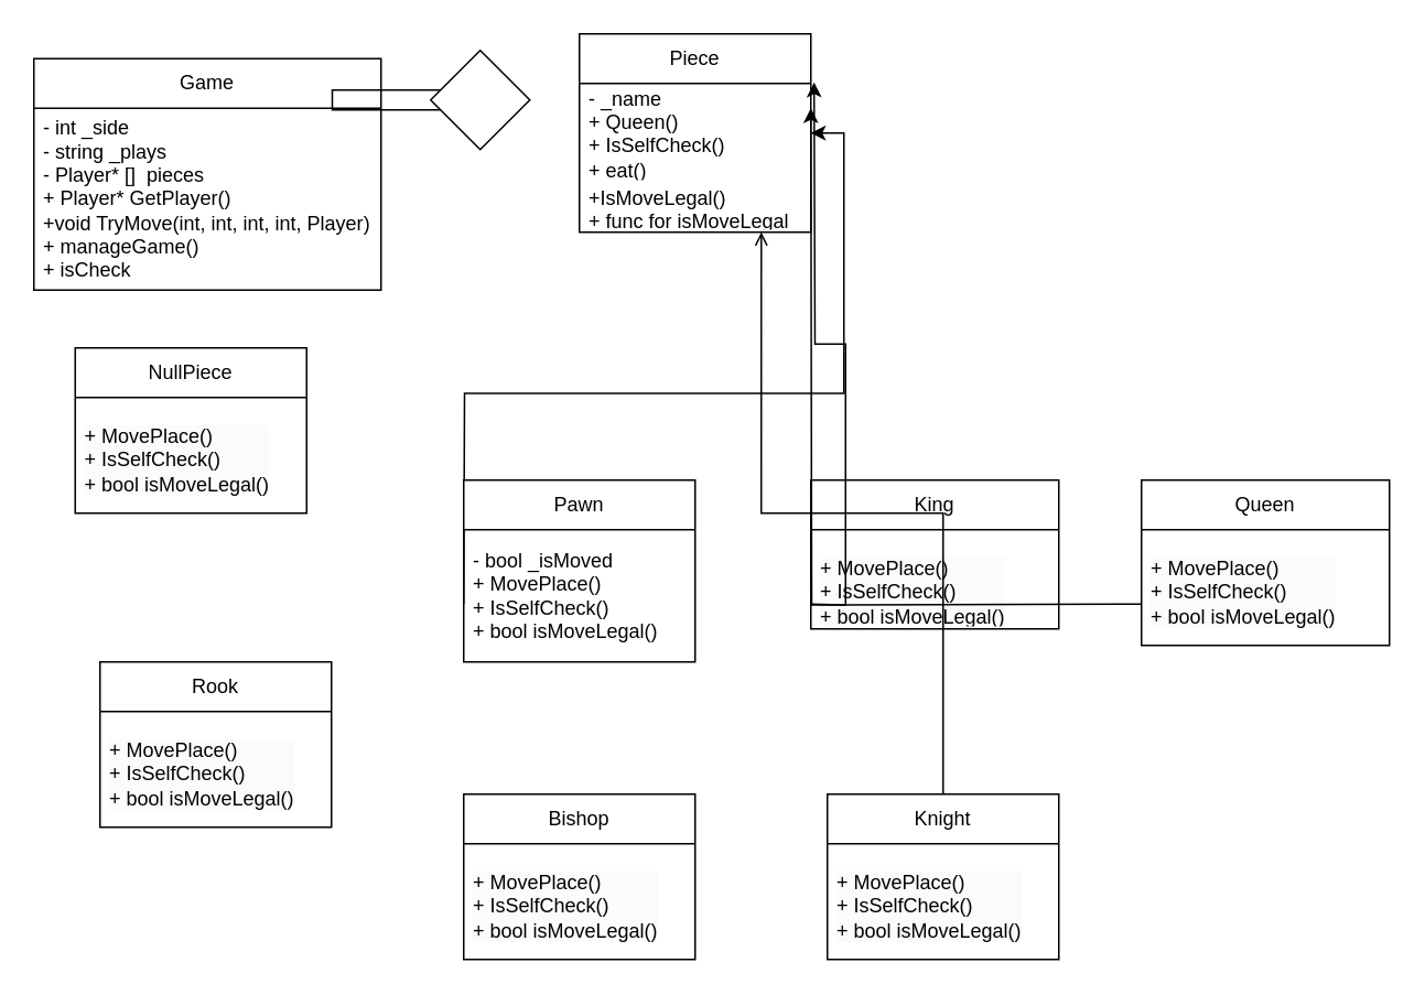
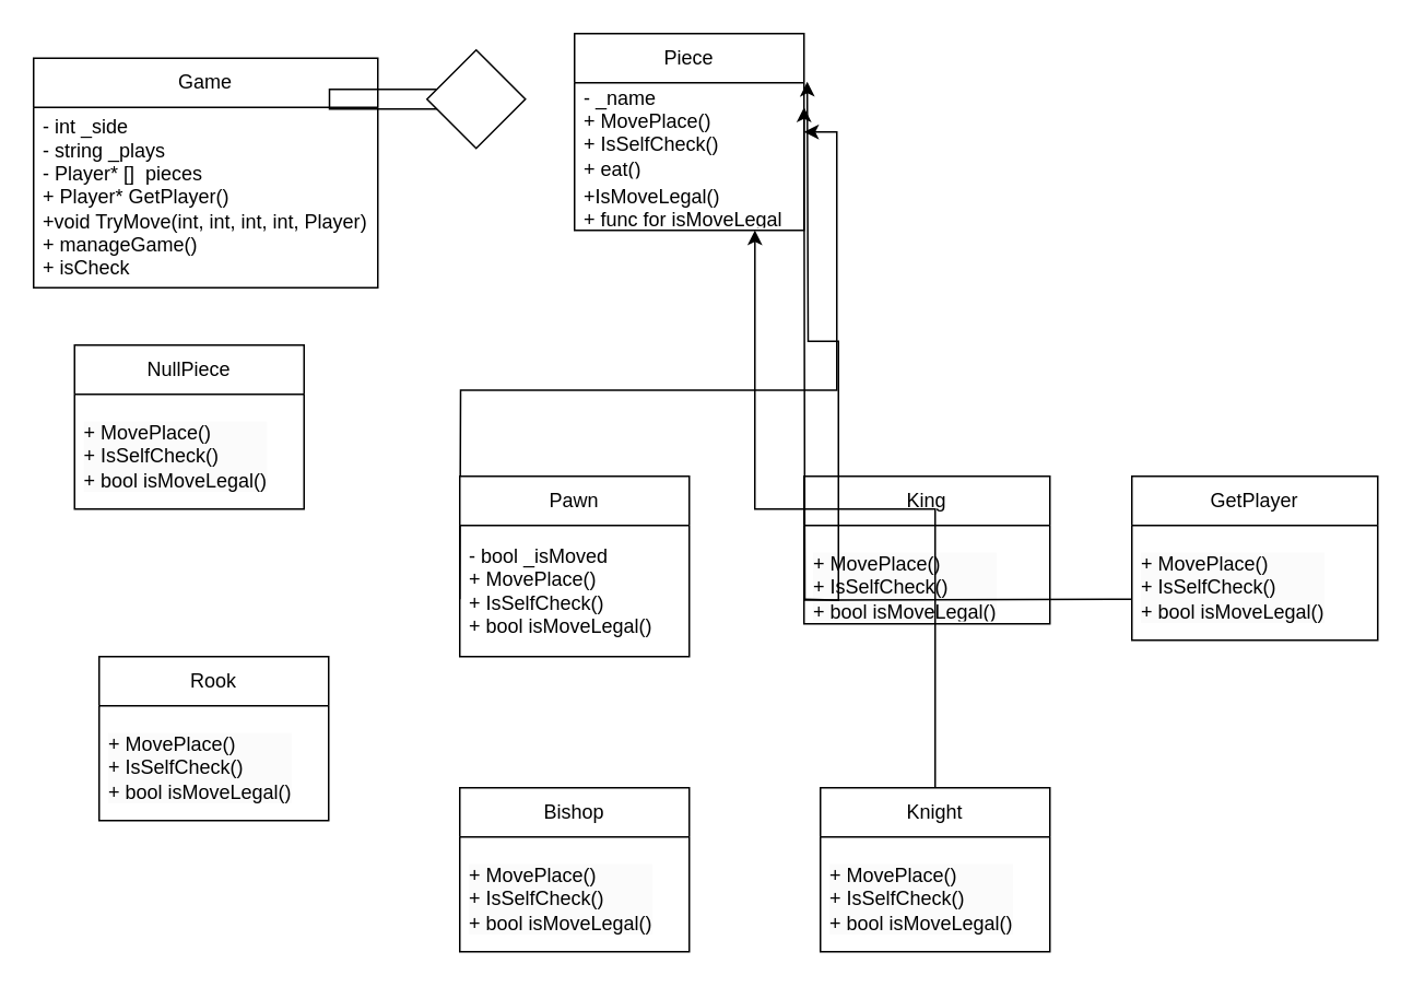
  <mxCell id="0" />
  <mxCell id="1" parent="0" />
  <mxCell id="2" value="Piece" style="swimlane;fontStyle=0;childLayout=stackLayout;horizontal=1;startSize=30;horizontalStack=0;resizeParent=1;resizeParentMax=0;resizeLast=0;collapsible=1;marginBottom=0;whiteSpace=wrap;html=1;" vertex="1" parent="1"><mxGeometry x="350" y="20" width="140" height="120" as="geometry" /></mxCell>
- <mxCell id="3" value="&lt;div&gt;- _name&lt;/div&gt;+ Queen()&lt;div&gt;+ IsSelfCheck()&lt;/div&gt;&lt;div&gt;+ eat()&lt;/div&gt;" style="text;strokeColor=none;fillColor=none;align=left;verticalAlign=middle;spacingLeft=4;spacingRight=4;overflow=hidden;points=[[0,0.5],[1,0.5]];portConstraint=eastwest;rotatable=0;whiteSpace=wrap;html=1;" vertex="1" parent="2"><mxGeometry y="30" width="140" height="60" as="geometry" /></mxCell>
+ <mxCell id="3" value="&lt;div&gt;- _name&lt;/div&gt;+ MovePlace()&lt;div&gt;+ IsSelfCheck()&lt;/div&gt;&lt;div&gt;+ eat()&lt;/div&gt;" style="text;strokeColor=none;fillColor=none;align=left;verticalAlign=middle;spacingLeft=4;spacingRight=4;overflow=hidden;points=[[0,0.5],[1,0.5]];portConstraint=eastwest;rotatable=0;whiteSpace=wrap;html=1;" vertex="1" parent="2"><mxGeometry y="30" width="140" height="60" as="geometry" /></mxCell>
  <mxCell id="4" value="+IsMoveLegal()&lt;div&gt;+ func for isMoveLegal&lt;/div&gt;" style="text;strokeColor=none;fillColor=none;align=left;verticalAlign=middle;spacingLeft=4;spacingRight=4;overflow=hidden;points=[[0,0.5],[1,0.5]];portConstraint=eastwest;rotatable=0;whiteSpace=wrap;html=1;" vertex="1" parent="2"><mxGeometry y="90" width="140" height="30" as="geometry" /></mxCell>
  <mxCell id="5" value="King" style="swimlane;fontStyle=0;childLayout=stackLayout;horizontal=1;startSize=30;horizontalStack=0;resizeParent=1;resizeParentMax=0;resizeLast=0;collapsible=1;marginBottom=0;whiteSpace=wrap;html=1;" vertex="1" parent="1"><mxGeometry x="490" y="290" width="150" height="90" as="geometry" /></mxCell>
  <mxCell id="6" value="&#10;&lt;div style=&quot;forced-color-adjust: none; color: rgb(0, 0, 0); font-family: Helvetica; font-size: 12px; font-style: normal; font-variant-ligatures: normal; font-variant-caps: normal; font-weight: 400; letter-spacing: normal; orphans: 2; text-align: left; text-indent: 0px; text-transform: none; widows: 2; word-spacing: 0px; -webkit-text-stroke-width: 0px; white-space: normal; background-color: rgb(251, 251, 251); text-decoration-thickness: initial; text-decoration-style: initial; text-decoration-color: initial;&quot;&gt;+ MovePlace()&lt;div style=&quot;forced-color-adjust: none;&quot;&gt;+ IsSelfCheck()&lt;/div&gt;&lt;/div&gt;&lt;div style=&quot;forced-color-adjust: none; color: rgb(0, 0, 0); font-family: Helvetica; font-size: 12px; font-style: normal; font-variant-ligatures: normal; font-variant-caps: normal; font-weight: 400; letter-spacing: normal; orphans: 2; text-align: left; text-indent: 0px; text-transform: none; widows: 2; word-spacing: 0px; -webkit-text-stroke-width: 0px; white-space: normal; background-color: rgb(251, 251, 251); text-decoration-thickness: initial; text-decoration-style: initial; text-decoration-color: initial;&quot;&gt;+ bool isMoveLegal()&lt;/div&gt;&#10;&#10;" style="text;strokeColor=none;fillColor=none;align=left;verticalAlign=middle;spacingLeft=4;spacingRight=4;overflow=hidden;points=[[0,0.5],[1,0.5]];portConstraint=eastwest;rotatable=0;whiteSpace=wrap;html=1;" vertex="1" parent="5"><mxGeometry y="30" width="150" height="60" as="geometry" /></mxCell>
- <mxCell id="7" value="Queen" style="swimlane;fontStyle=0;childLayout=stackLayout;horizontal=1;startSize=30;horizontalStack=0;resizeParent=1;resizeParentMax=0;resizeLast=0;collapsible=1;marginBottom=0;whiteSpace=wrap;html=1;" vertex="1" parent="1"><mxGeometry x="690" y="290" width="150" height="100" as="geometry" /></mxCell>
+ <mxCell id="7" value="GetPlayer" style="swimlane;fontStyle=0;childLayout=stackLayout;horizontal=1;startSize=30;horizontalStack=0;resizeParent=1;resizeParentMax=0;resizeLast=0;collapsible=1;marginBottom=0;whiteSpace=wrap;html=1;" vertex="1" parent="1"><mxGeometry x="690" y="290" width="150" height="100" as="geometry" /></mxCell>
  <mxCell id="8" value="&#10;&lt;div style=&quot;forced-color-adjust: none; color: rgb(0, 0, 0); font-family: Helvetica; font-size: 12px; font-style: normal; font-variant-ligatures: normal; font-variant-caps: normal; font-weight: 400; letter-spacing: normal; orphans: 2; text-align: left; text-indent: 0px; text-transform: none; widows: 2; word-spacing: 0px; -webkit-text-stroke-width: 0px; white-space: normal; background-color: rgb(251, 251, 251); text-decoration-thickness: initial; text-decoration-style: initial; text-decoration-color: initial;&quot;&gt;+ MovePlace()&lt;div style=&quot;forced-color-adjust: none;&quot;&gt;+ IsSelfCheck()&lt;/div&gt;&lt;/div&gt;&lt;div style=&quot;forced-color-adjust: none; color: rgb(0, 0, 0); font-family: Helvetica; font-size: 12px; font-style: normal; font-variant-ligatures: normal; font-variant-caps: normal; font-weight: 400; letter-spacing: normal; orphans: 2; text-align: left; text-indent: 0px; text-transform: none; widows: 2; word-spacing: 0px; -webkit-text-stroke-width: 0px; white-space: normal; background-color: rgb(251, 251, 251); text-decoration-thickness: initial; text-decoration-style: initial; text-decoration-color: initial;&quot;&gt;+ bool isMoveLegal()&lt;/div&gt;&#10;&#10;" style="text;strokeColor=none;fillColor=none;align=left;verticalAlign=middle;spacingLeft=4;spacingRight=4;overflow=hidden;points=[[0,0.5],[1,0.5]];portConstraint=eastwest;rotatable=0;whiteSpace=wrap;html=1;" vertex="1" parent="7"><mxGeometry y="30" width="150" height="70" as="geometry" /></mxCell>
  <mxCell id="9" value="Rook" style="swimlane;fontStyle=0;childLayout=stackLayout;horizontal=1;startSize=30;horizontalStack=0;resizeParent=1;resizeParentMax=0;resizeLast=0;collapsible=1;marginBottom=0;whiteSpace=wrap;html=1;" vertex="1" parent="1"><mxGeometry x="60" y="400" width="140" height="100" as="geometry" /></mxCell>
  <mxCell id="10" value="&#10;&lt;div style=&quot;forced-color-adjust: none; color: rgb(0, 0, 0); font-family: Helvetica; font-size: 12px; font-style: normal; font-variant-ligatures: normal; font-variant-caps: normal; font-weight: 400; letter-spacing: normal; orphans: 2; text-align: left; text-indent: 0px; text-transform: none; widows: 2; word-spacing: 0px; -webkit-text-stroke-width: 0px; white-space: normal; background-color: rgb(251, 251, 251); text-decoration-thickness: initial; text-decoration-style: initial; text-decoration-color: initial;&quot;&gt;+ MovePlace()&lt;div style=&quot;forced-color-adjust: none;&quot;&gt;+ IsSelfCheck()&lt;/div&gt;&lt;/div&gt;&lt;div style=&quot;forced-color-adjust: none; color: rgb(0, 0, 0); font-family: Helvetica; font-size: 12px; font-style: normal; font-variant-ligatures: normal; font-variant-caps: normal; font-weight: 400; letter-spacing: normal; orphans: 2; text-align: left; text-indent: 0px; text-transform: none; widows: 2; word-spacing: 0px; -webkit-text-stroke-width: 0px; white-space: normal; background-color: rgb(251, 251, 251); text-decoration-thickness: initial; text-decoration-style: initial; text-decoration-color: initial;&quot;&gt;+ bool isMoveLegal()&lt;/div&gt;&#10;&#10;" style="text;strokeColor=none;fillColor=none;align=left;verticalAlign=middle;spacingLeft=4;spacingRight=4;overflow=hidden;points=[[0,0.5],[1,0.5]];portConstraint=eastwest;rotatable=0;whiteSpace=wrap;html=1;" vertex="1" parent="9"><mxGeometry y="30" width="140" height="70" as="geometry" /></mxCell>
  <mxCell id="11" value="Bishop" style="swimlane;fontStyle=0;childLayout=stackLayout;horizontal=1;startSize=30;horizontalStack=0;resizeParent=1;resizeParentMax=0;resizeLast=0;collapsible=1;marginBottom=0;whiteSpace=wrap;html=1;" vertex="1" parent="1"><mxGeometry x="280" y="480" width="140" height="100" as="geometry" /></mxCell>
  <mxCell id="12" value="&#10;&lt;div style=&quot;forced-color-adjust: none; color: rgb(0, 0, 0); font-family: Helvetica; font-size: 12px; font-style: normal; font-variant-ligatures: normal; font-variant-caps: normal; font-weight: 400; letter-spacing: normal; orphans: 2; text-align: left; text-indent: 0px; text-transform: none; widows: 2; word-spacing: 0px; -webkit-text-stroke-width: 0px; white-space: normal; background-color: rgb(251, 251, 251); text-decoration-thickness: initial; text-decoration-style: initial; text-decoration-color: initial;&quot;&gt;+ MovePlace()&lt;div style=&quot;forced-color-adjust: none;&quot;&gt;+ IsSelfCheck()&lt;/div&gt;&lt;/div&gt;&lt;div style=&quot;forced-color-adjust: none; color: rgb(0, 0, 0); font-family: Helvetica; font-size: 12px; font-style: normal; font-variant-ligatures: normal; font-variant-caps: normal; font-weight: 400; letter-spacing: normal; orphans: 2; text-align: left; text-indent: 0px; text-transform: none; widows: 2; word-spacing: 0px; -webkit-text-stroke-width: 0px; white-space: normal; background-color: rgb(251, 251, 251); text-decoration-thickness: initial; text-decoration-style: initial; text-decoration-color: initial;&quot;&gt;+ bool isMoveLegal()&lt;/div&gt;&#10;&#10;" style="text;strokeColor=none;fillColor=none;align=left;verticalAlign=middle;spacingLeft=4;spacingRight=4;overflow=hidden;points=[[0,0.5],[1,0.5]];portConstraint=eastwest;rotatable=0;whiteSpace=wrap;html=1;" vertex="1" parent="11"><mxGeometry y="30" width="140" height="70" as="geometry" /></mxCell>
- <mxCell id="13" style="edgeStyle=orthogonalEdgeStyle;rounded=0;orthogonalLoop=1;jettySize=auto;html=1;entryX=0.786;entryY=1;entryDx=0;entryDy=0;entryPerimeter=0;endArrow=open;" edge="1" parent="1" source="14" target="4"><mxGeometry relative="1" as="geometry"><mxPoint x="160" y="200" as="targetPoint" /></mxGeometry></mxCell>
+ <mxCell id="13" style="edgeStyle=orthogonalEdgeStyle;rounded=0;orthogonalLoop=1;jettySize=auto;html=1;entryX=0.786;entryY=1;entryDx=0;entryDy=0;entryPerimeter=0;" edge="1" parent="1" source="14" target="4"><mxGeometry relative="1" as="geometry"><mxPoint x="160" y="200" as="targetPoint" /></mxGeometry></mxCell>
  <mxCell id="14" value="Knight" style="swimlane;fontStyle=0;childLayout=stackLayout;horizontal=1;startSize=30;horizontalStack=0;resizeParent=1;resizeParentMax=0;resizeLast=0;collapsible=1;marginBottom=0;whiteSpace=wrap;html=1;" vertex="1" parent="1"><mxGeometry x="500" y="480" width="140" height="100" as="geometry" /></mxCell>
  <mxCell id="15" value="&#10;&lt;div style=&quot;forced-color-adjust: none; color: rgb(0, 0, 0); font-family: Helvetica; font-size: 12px; font-style: normal; font-variant-ligatures: normal; font-variant-caps: normal; font-weight: 400; letter-spacing: normal; orphans: 2; text-align: left; text-indent: 0px; text-transform: none; widows: 2; word-spacing: 0px; -webkit-text-stroke-width: 0px; white-space: normal; background-color: rgb(251, 251, 251); text-decoration-thickness: initial; text-decoration-style: initial; text-decoration-color: initial;&quot;&gt;+ MovePlace()&lt;div style=&quot;forced-color-adjust: none;&quot;&gt;+ IsSelfCheck()&lt;/div&gt;&lt;/div&gt;&lt;div style=&quot;forced-color-adjust: none; color: rgb(0, 0, 0); font-family: Helvetica; font-size: 12px; font-style: normal; font-variant-ligatures: normal; font-variant-caps: normal; font-weight: 400; letter-spacing: normal; orphans: 2; text-align: left; text-indent: 0px; text-transform: none; widows: 2; word-spacing: 0px; -webkit-text-stroke-width: 0px; white-space: normal; background-color: rgb(251, 251, 251); text-decoration-thickness: initial; text-decoration-style: initial; text-decoration-color: initial;&quot;&gt;+ bool isMoveLegal()&lt;/div&gt;&#10;&#10;" style="text;strokeColor=none;fillColor=none;align=left;verticalAlign=middle;spacingLeft=4;spacingRight=4;overflow=hidden;points=[[0,0.5],[1,0.5]];portConstraint=eastwest;rotatable=0;whiteSpace=wrap;html=1;" vertex="1" parent="14"><mxGeometry y="30" width="140" height="70" as="geometry" /></mxCell>
  <mxCell id="16" style="edgeStyle=orthogonalEdgeStyle;rounded=0;orthogonalLoop=1;jettySize=auto;html=1;exitX=0;exitY=0.5;exitDx=0;exitDy=0;entryX=1;entryY=0.5;entryDx=0;entryDy=0;" edge="1" parent="1" target="3"><mxGeometry relative="1" as="geometry"><mxPoint x="280" y="365" as="sourcePoint" /></mxGeometry></mxCell>
  <mxCell id="17" style="edgeStyle=orthogonalEdgeStyle;rounded=0;orthogonalLoop=1;jettySize=auto;html=1;entryX=1.014;entryY=-0.022;entryDx=0;entryDy=0;entryPerimeter=0;" edge="1" parent="1"><mxGeometry relative="1" as="geometry"><mxPoint x="490" y="365.043" as="sourcePoint" /><mxPoint x="491.96" y="49.34" as="targetPoint" /></mxGeometry></mxCell>
  <mxCell id="18" style="edgeStyle=orthogonalEdgeStyle;rounded=0;orthogonalLoop=1;jettySize=auto;html=1;entryX=1;entryY=0.5;entryDx=0;entryDy=0;" edge="1" parent="1"><mxGeometry relative="1" as="geometry"><mxPoint x="690" y="365.043" as="sourcePoint" /><mxPoint x="490" y="65" as="targetPoint" /></mxGeometry></mxCell>
  <mxCell id="19" value="Pawn" style="swimlane;fontStyle=0;childLayout=stackLayout;horizontal=1;startSize=30;horizontalStack=0;resizeParent=1;resizeParentMax=0;resizeLast=0;collapsible=1;marginBottom=0;whiteSpace=wrap;html=1;" vertex="1" parent="1"><mxGeometry x="280" y="290" width="140" height="110" as="geometry"><mxRectangle x="270" y="280" width="70" height="30" as="alternateBounds" /></mxGeometry></mxCell>
  <mxCell id="20" value="- bool _isMoved&lt;div&gt;+ MovePlace()&lt;div&gt;+ IsSelfCheck()&lt;/div&gt;&lt;/div&gt;&lt;div&gt;+ bool isMoveLegal()&lt;/div&gt;" style="text;strokeColor=none;fillColor=none;align=left;verticalAlign=middle;spacingLeft=4;spacingRight=4;overflow=hidden;points=[[0,0.5],[1,0.5]];portConstraint=eastwest;rotatable=0;whiteSpace=wrap;html=1;" vertex="1" parent="19"><mxGeometry y="30" width="140" height="80" as="geometry" /></mxCell>
  <mxCell id="21" value="Game" style="swimlane;fontStyle=0;childLayout=stackLayout;horizontal=1;startSize=30;horizontalStack=0;resizeParent=1;resizeParentMax=0;resizeLast=0;collapsible=1;marginBottom=0;whiteSpace=wrap;html=1;" vertex="1" parent="1"><mxGeometry x="20" y="35" width="210" height="140" as="geometry" /></mxCell>
  <mxCell id="22" value="- int _side&lt;div&gt;- string _plays&lt;br&gt;&lt;div&gt;- Player* []&amp;nbsp; pieces&lt;/div&gt;&lt;div&gt;+ Player* GetPlayer()&lt;/div&gt;&lt;div&gt;+void TryMove(int, int,&amp;nbsp;&lt;span style=&quot;background-color: initial;&quot;&gt;int, int, Player&lt;/span&gt;&lt;span style=&quot;background-color: initial;&quot;&gt;)&lt;/span&gt;&lt;/div&gt;&lt;/div&gt;&lt;div&gt;+ manageGame()&lt;/div&gt;&lt;div&gt;+ isCheck&lt;/div&gt;" style="text;strokeColor=none;fillColor=none;align=left;verticalAlign=middle;spacingLeft=4;spacingRight=4;overflow=hidden;points=[[0,0.5],[1,0.5]];portConstraint=eastwest;rotatable=0;whiteSpace=wrap;html=1;" vertex="1" parent="21"><mxGeometry y="30" width="210" height="110" as="geometry" /></mxCell>
  <mxCell id="23" value="" style="shape=flexArrow;endArrow=classic;html=1;rounded=0;width=11.905;endSize=9.3;" edge="1" parent="1"><mxGeometry width="50" height="50" relative="1" as="geometry"><mxPoint x="200" y="60" as="sourcePoint" /><mxPoint x="320" y="60" as="targetPoint" /></mxGeometry></mxCell>
  <mxCell id="24" value="" style="rhombus;whiteSpace=wrap;html=1;" vertex="1" parent="1"><mxGeometry x="260" y="30" width="60" height="60" as="geometry" /></mxCell>
  <mxCell id="25" value="NullPiece" style="swimlane;fontStyle=0;childLayout=stackLayout;horizontal=1;startSize=30;horizontalStack=0;resizeParent=1;resizeParentMax=0;resizeLast=0;collapsible=1;marginBottom=0;whiteSpace=wrap;html=1;" vertex="1" parent="1"><mxGeometry x="45" y="210" width="140" height="100" as="geometry" /></mxCell>
  <mxCell id="26" value="&#10;&lt;div style=&quot;forced-color-adjust: none; color: rgb(0, 0, 0); font-family: Helvetica; font-size: 12px; font-style: normal; font-variant-ligatures: normal; font-variant-caps: normal; font-weight: 400; letter-spacing: normal; orphans: 2; text-align: left; text-indent: 0px; text-transform: none; widows: 2; word-spacing: 0px; -webkit-text-stroke-width: 0px; white-space: normal; background-color: rgb(251, 251, 251); text-decoration-thickness: initial; text-decoration-style: initial; text-decoration-color: initial;&quot;&gt;+ MovePlace()&lt;div style=&quot;forced-color-adjust: none;&quot;&gt;+ IsSelfCheck()&lt;/div&gt;&lt;/div&gt;&lt;div style=&quot;forced-color-adjust: none; color: rgb(0, 0, 0); font-family: Helvetica; font-size: 12px; font-style: normal; font-variant-ligatures: normal; font-variant-caps: normal; font-weight: 400; letter-spacing: normal; orphans: 2; text-align: left; text-indent: 0px; text-transform: none; widows: 2; word-spacing: 0px; -webkit-text-stroke-width: 0px; white-space: normal; background-color: rgb(251, 251, 251); text-decoration-thickness: initial; text-decoration-style: initial; text-decoration-color: initial;&quot;&gt;+ bool isMoveLegal()&lt;/div&gt;&#10;&#10;" style="text;strokeColor=none;fillColor=none;align=left;verticalAlign=middle;spacingLeft=4;spacingRight=4;overflow=hidden;points=[[0,0.5],[1,0.5]];portConstraint=eastwest;rotatable=0;whiteSpace=wrap;html=1;" vertex="1" parent="25"><mxGeometry y="30" width="140" height="70" as="geometry" /></mxCell>
